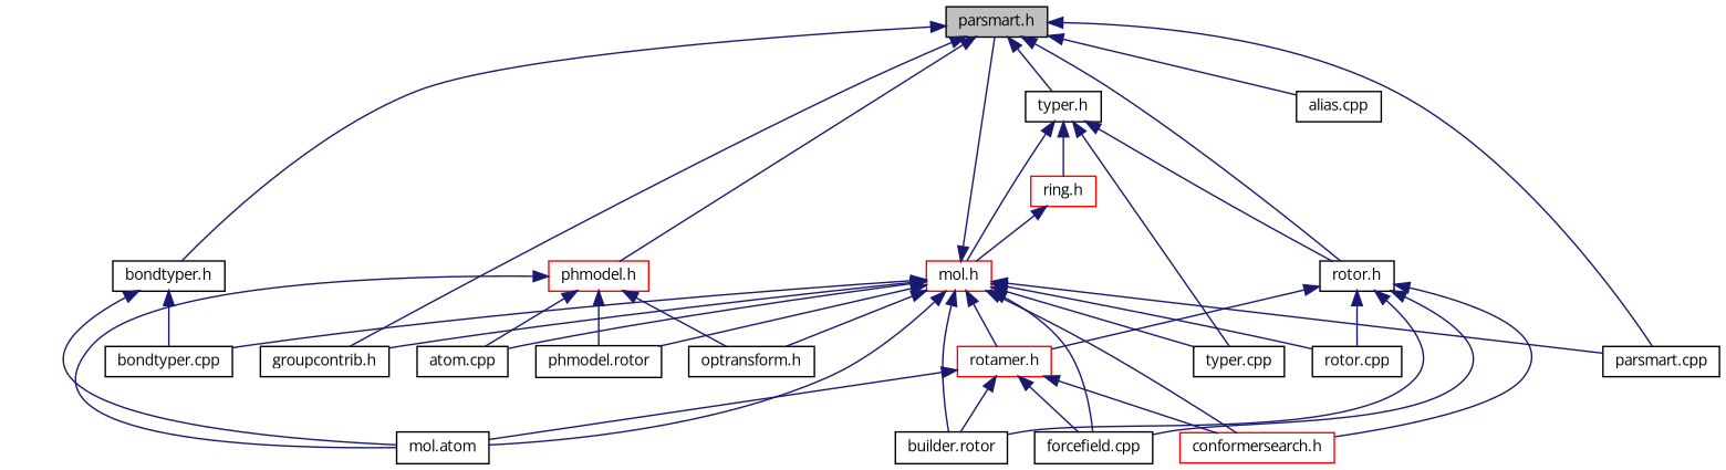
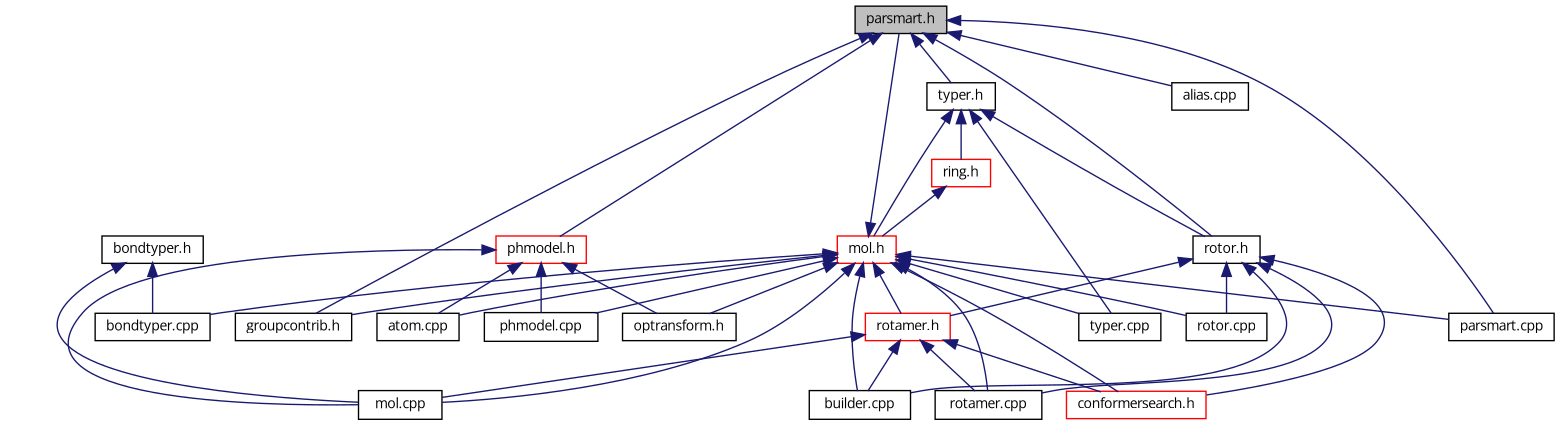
  digraph {
    fontname="Open Sans"
    node [color=black fillcolor=white fontname="Open Sans" fontsize=10 shape=record style=filled]
    edge [color=midnightblue dir=back fontname="Open Sans" fontsize=10 labelfontname=FreeSans labelfontsize=10 style=solid]
    n1 [fillcolor=grey75 fontcolor=black height=0.2 label="parsmart.h" width=0.4]
    n2 [height=0.2 label="bondtyper.h" width=0.4]
    n3 [height=0.2 label="groupcontrib.h" width=0.4]
    n4 [color=red height=0.2 label="phmodel.h" width=0.4]
    n5 [height=0.2 label="rotor.h" width=0.4]
    n6 [height=0.2 label="typer.h" width=0.4]
    n7 [height=0.2 label="parsmart.cpp" width=0.4]
    n8 [height=0.2 label="alias.cpp" width=0.4]
    n9 [height=0.2 label="bondtyper.cpp" width=0.4]
-   n10 [height=0.2 label="mol.atom" width=0.4]
+   n10 [height=0.2 label="mol.cpp" width=0.4]
    n11 [height=0.2 label="optransform.h" width=0.4]
    n12 [height=0.2 label="atom.cpp" width=0.4]
-   n13 [height=0.2 label="phmodel.rotor" width=0.4]
+   n13 [height=0.2 label="phmodel.cpp" width=0.4]
    n14 [color=red height=0.2 label="conformersearch.h" width=0.4]
    n15 [color=red height=0.2 label="rotamer.h" width=0.4]
-   n16 [height=0.2 label="builder.rotor" width=0.4]
-   n17 [height=0.2 label="forcefield.cpp" width=0.4]
+   n16 [height=0.2 label="builder.cpp" width=0.4]
+   n17 [height=0.2 label="rotamer.cpp" width=0.4]
    n18 [height=0.2 label="rotor.cpp" width=0.4]
    n19 [color=red height=0.2 label="mol.h" width=0.4]
    n20 [height=0.2 label="typer.cpp" width=0.4]
    n21 [color=red height=0.2 label="ring.h" width=0.4]
-   n1 -> n2
    n1 -> n3
    n1 -> n4
    n1 -> n5
    n1 -> n6
    n1 -> n7
    n1 -> n8
    n2 -> n9
    n2 -> n10
    n4 -> n10
    n4 -> n11
    n4 -> n12
    n4 -> n13
    n5 -> n14
    n5 -> n15
    n5 -> n16
    n5 -> n17
    n5 -> n18
    n6 -> n5
    n6 -> n19
    n6 -> n20
    n6 -> n21
    n15 -> n10
    n15 -> n14
    n15 -> n16
    n15 -> n17
    n19 -> n1
    n19 -> n3
    n19 -> n7
    n19 -> n9
    n19 -> n10
    n19 -> n11
    n19 -> n12
    n19 -> n13
    n19 -> n14
    n19 -> n15
    n19 -> n16
    n19 -> n17
    n19 -> n18
    n19 -> n20
    n21 -> n19
  }
